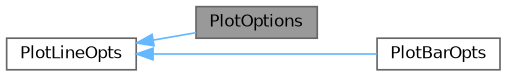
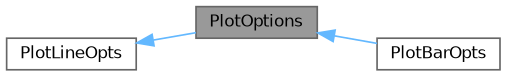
  digraph {
    rankdir=LR
    node [color=gray40 fillcolor=white fontname=Helvetica fontsize=10 shape=box style=filled]
    edge [color=steelblue1 dir=back fontname=Helvetica fontsize=10 labelfontname=Helvetica labelfontsize=10 style=solid]
    n1 [fillcolor=grey60 fontcolor=black height=0.2 label=PlotOptions width=0.4]
    n2 [height=0.2 label=PlotBarOpts width=0.4]
    n3 [height=0.2 label=PlotLineOpts width=0.4]
-   n3 -> n2
+   n1 -> n2
    n3 -> n1
  }
